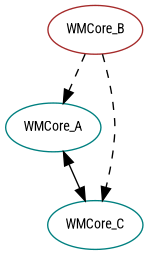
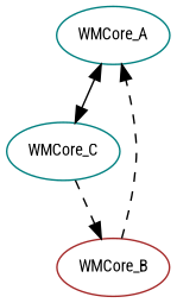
  digraph {
    concentrate=true
    fontname="Roboto Condensed"
    rankdir=TB
    node [color=teal fillcolor="#ffffff" fontcolor="#000000" fontname="Roboto Condensed" fontsize=10 style=filled]
    edge [fontname="Roboto Condensed" style=dashed]
    n1 [label=WMCore_A]
    n2 [label=WMCore_C]
    n3 [color=brown label=WMCore_B]
    n1 -> n2 [style=solid]
    n2 -> n1 [style=""]
    n3 -> n1
-   n3 -> n2
+   n2 -> n3
  }
